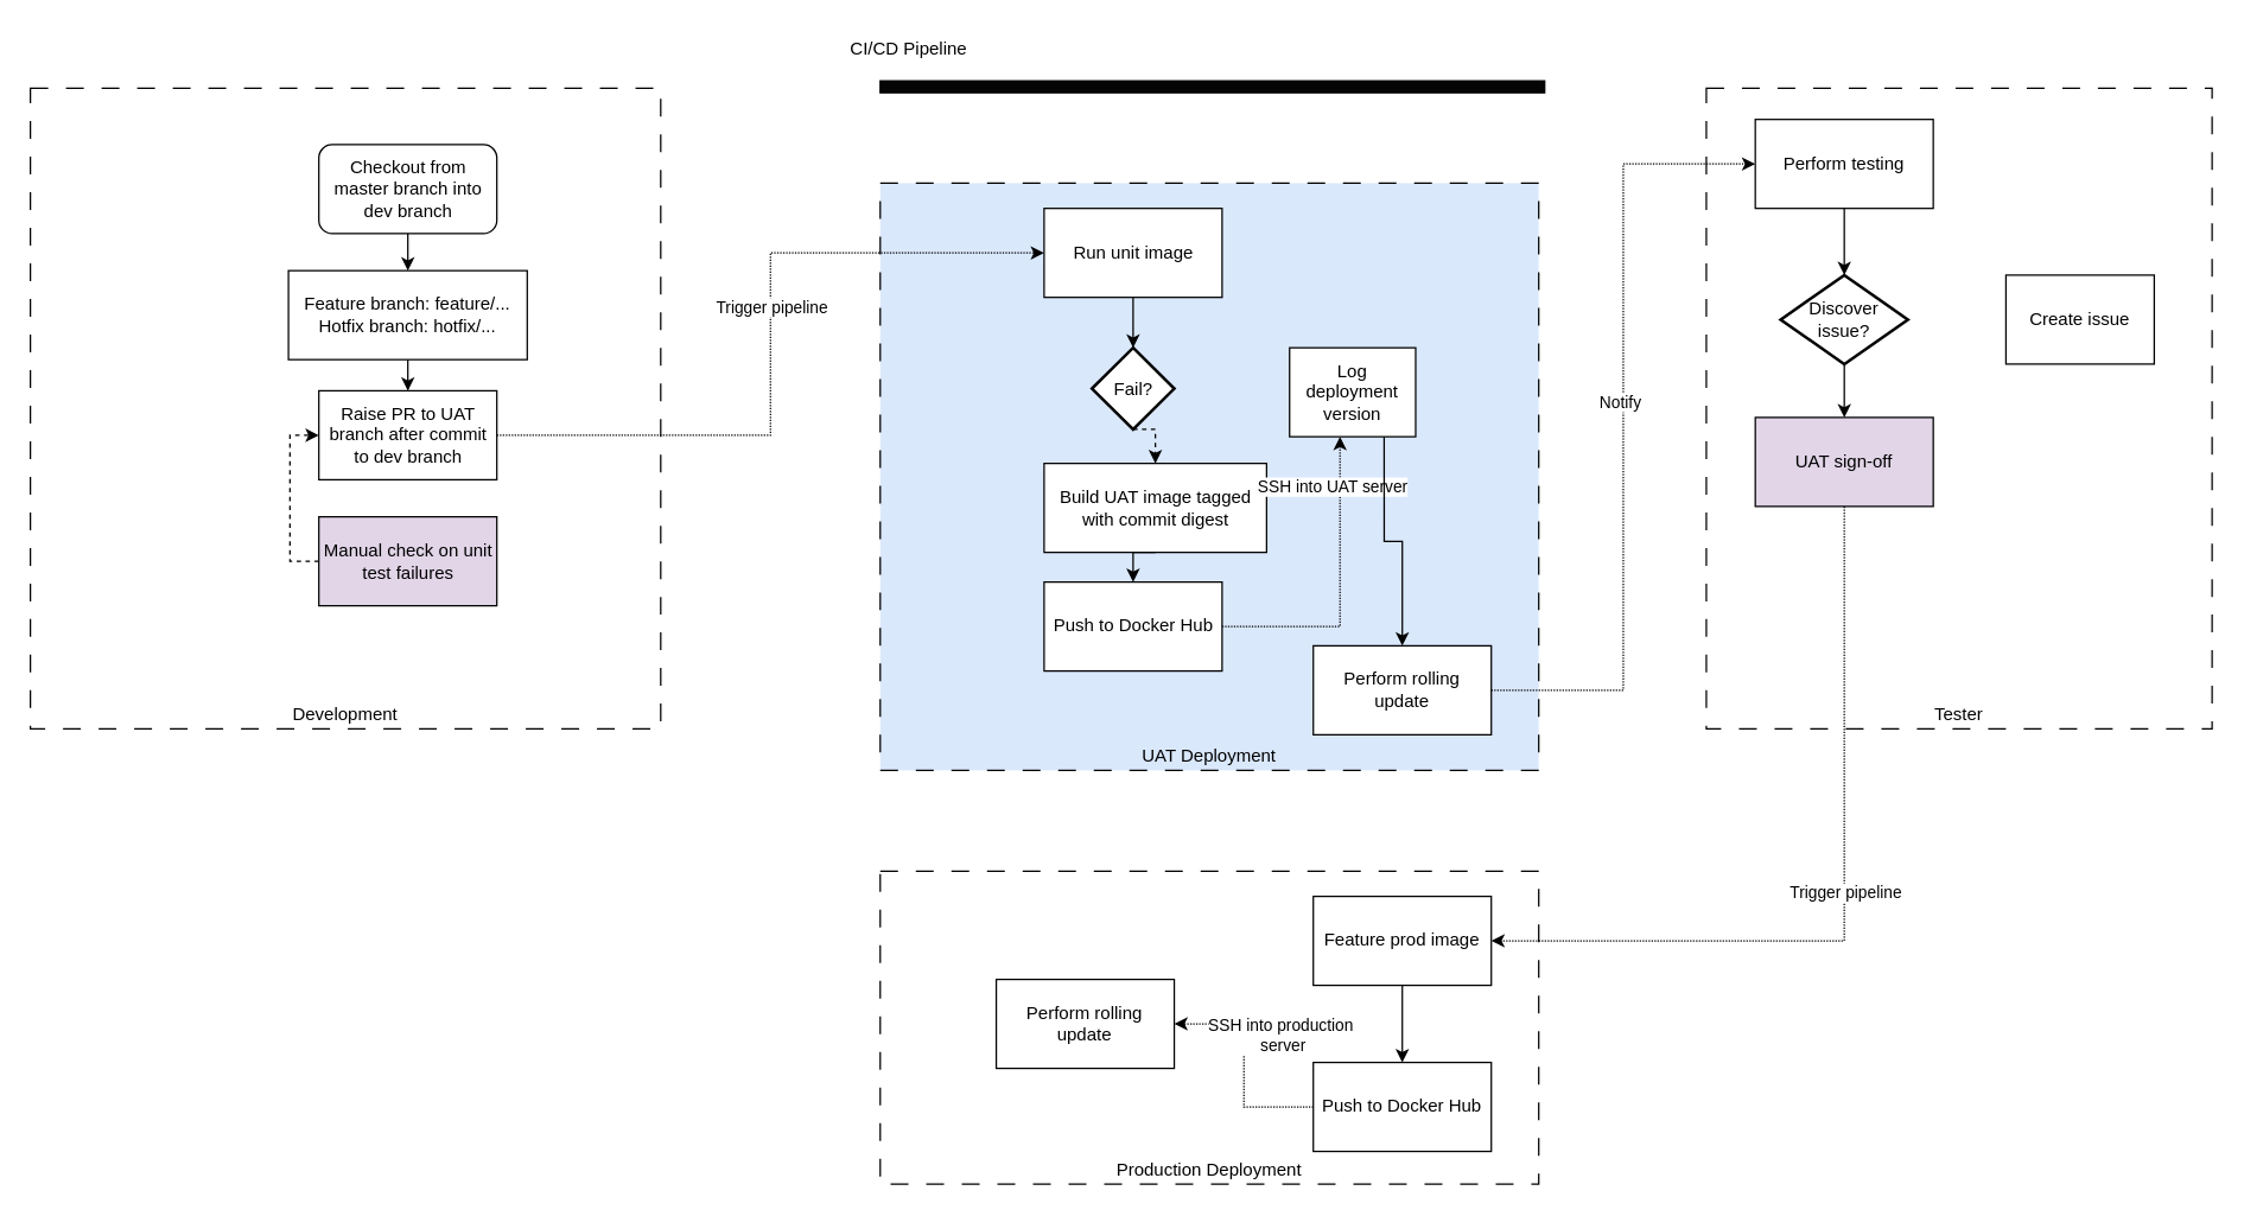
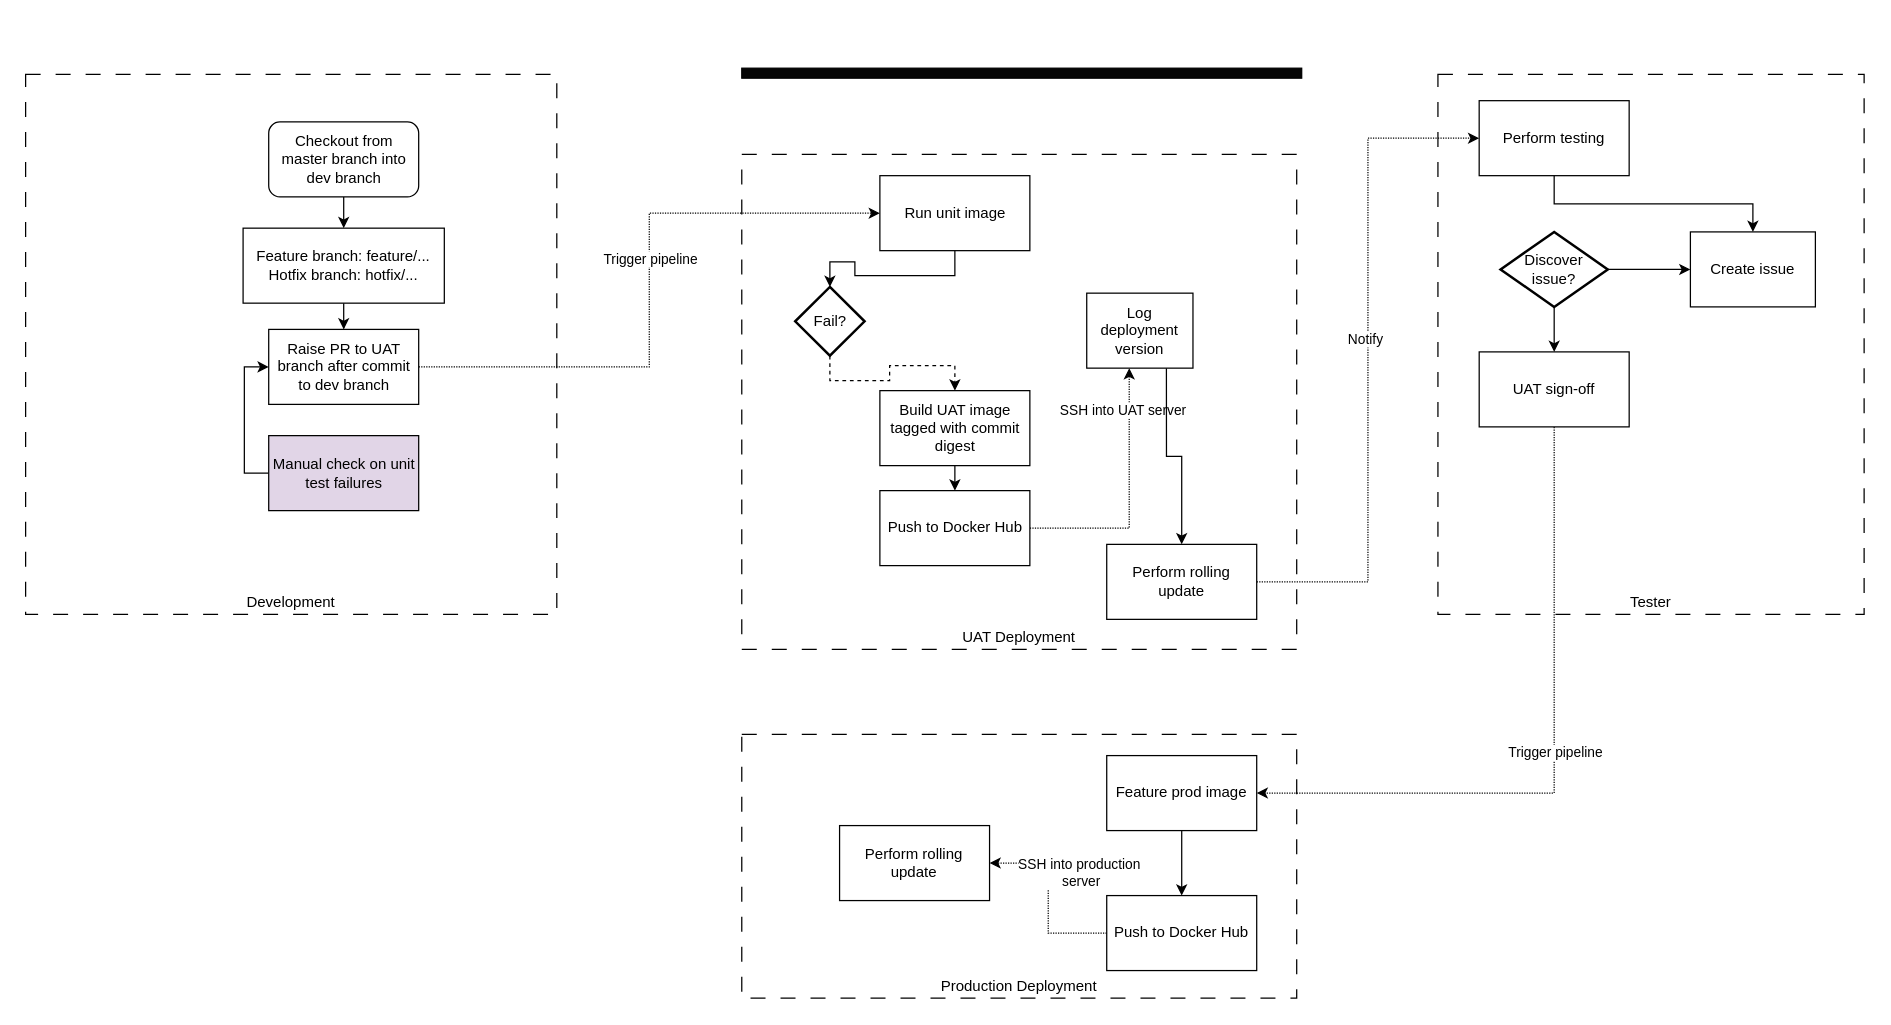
  <mxCell id="0" />
  <mxCell id="1" parent="0" />
  <mxCell id="2" value="Development" style="rounded=0;whiteSpace=wrap;html=1;dashed=1;dashPattern=12 12;verticalAlign=bottom;" vertex="1" parent="1"><mxGeometry x="20" y="59" width="425" height="432" as="geometry" /></mxCell>
- <mxCell id="3" value="UAT Deployment" style="rounded=0;whiteSpace=wrap;html=1;dashed=1;dashPattern=12 12;verticalAlign=bottom;fillColor=#dae8fc;" vertex="1" parent="1"><mxGeometry x="593" y="123" width="444" height="396" as="geometry" /></mxCell>
+ <mxCell id="3" value="UAT Deployment" style="rounded=0;whiteSpace=wrap;html=1;dashed=1;dashPattern=12 12;verticalAlign=bottom;" vertex="1" parent="1"><mxGeometry x="593" y="123" width="444" height="396" as="geometry" /></mxCell>
  <mxCell id="4" value="" style="rounded=0;whiteSpace=wrap;html=1;fillColor=#050505;" vertex="1" parent="1"><mxGeometry x="593" y="54" width="448" height="8" as="geometry" /></mxCell>
  <mxCell id="5" style="edgeStyle=orthogonalEdgeStyle;rounded=0;orthogonalLoop=1;jettySize=auto;html=1;exitX=0.5;exitY=1;exitDx=0;exitDy=0;entryX=0.5;entryY=0;entryDx=0;entryDy=0;" edge="1" parent="1" source="6" target="8"><mxGeometry relative="1" as="geometry" /></mxCell>
  <mxCell id="6" value="Checkout from master branch into dev branch" style="whiteSpace=wrap;html=1;rounded=1;" vertex="1" parent="1"><mxGeometry x="214.5" y="97" width="120" height="60" as="geometry" /></mxCell>
  <mxCell id="7" style="edgeStyle=orthogonalEdgeStyle;rounded=0;orthogonalLoop=1;jettySize=auto;html=1;exitX=0.5;exitY=1;exitDx=0;exitDy=0;" edge="1" parent="1" source="8" target="11"><mxGeometry relative="1" as="geometry" /></mxCell>
  <mxCell id="8" value="Feature branch: feature/...&lt;div&gt;Hotfix branch: hotfix/...&lt;/div&gt;" style="rounded=0;whiteSpace=wrap;html=1;" vertex="1" parent="1"><mxGeometry x="194" y="182" width="161" height="60" as="geometry" /></mxCell>
  <mxCell id="9" style="edgeStyle=orthogonalEdgeStyle;rounded=0;orthogonalLoop=1;jettySize=auto;html=1;exitX=1;exitY=0.5;exitDx=0;exitDy=0;entryX=0;entryY=0.5;entryDx=0;entryDy=0;dashed=1;dashPattern=1 1;" edge="1" parent="1" source="11" target="13"><mxGeometry relative="1" as="geometry" /></mxCell>
  <mxCell id="10" value="Trigger pipeline" style="edgeLabel;html=1;align=center;verticalAlign=middle;resizable=0;points=[];" vertex="1" connectable="0" parent="9"><mxGeometry x="0.104" relative="1" as="geometry"><mxPoint y="1" as="offset" /></mxGeometry></mxCell>
  <mxCell id="11" value="Raise PR to UAT branch after commit to dev branch" style="rounded=0;whiteSpace=wrap;html=1;" vertex="1" parent="1"><mxGeometry x="214.5" y="263" width="120" height="60" as="geometry" /></mxCell>
- <mxCell id="12" value="CI/CD Pipeline" style="text;html=1;align=center;verticalAlign=middle;resizable=0;points=[];autosize=1;strokeColor=none;fillColor=none;" vertex="1" parent="1"><mxGeometry x="563" y="20" width="97" height="26" as="geometry" /></mxCell>
  <mxCell id="13" value="Run unit image" style="rounded=0;whiteSpace=wrap;html=1;" vertex="1" parent="1"><mxGeometry x="703.5" y="140" width="120" height="60" as="geometry" /></mxCell>
  <mxCell id="14" style="edgeStyle=orthogonalEdgeStyle;rounded=0;orthogonalLoop=1;jettySize=auto;html=1;exitX=0.5;exitY=1;exitDx=0;exitDy=0;exitPerimeter=0;entryX=0.5;entryY=0;entryDx=0;entryDy=0;dashed=1;" edge="1" parent="1" source="15" target="20"><mxGeometry relative="1" as="geometry" /></mxCell>
- <mxCell id="15" value="Fail?" style="strokeWidth=2;html=1;shape=mxgraph.flowchart.decision;whiteSpace=wrap;" vertex="1" parent="1"><mxGeometry x="735.75" y="234" width="55.5" height="55" as="geometry" /></mxCell>
+ <mxCell id="15" value="Fail?" style="strokeWidth=2;html=1;shape=mxgraph.flowchart.decision;whiteSpace=wrap;" vertex="1" parent="1"><mxGeometry x="635.75" y="229" width="55.5" height="55" as="geometry" /></mxCell>
  <mxCell id="16" style="edgeStyle=orthogonalEdgeStyle;rounded=0;orthogonalLoop=1;jettySize=auto;html=1;exitX=0.5;exitY=1;exitDx=0;exitDy=0;entryX=0.5;entryY=0;entryDx=0;entryDy=0;entryPerimeter=0;" edge="1" parent="1" source="13" target="15"><mxGeometry relative="1" as="geometry" /></mxCell>
- <mxCell id="17" style="edgeStyle=orthogonalEdgeStyle;rounded=0;orthogonalLoop=1;jettySize=auto;html=1;entryX=0;entryY=0.5;entryDx=0;entryDy=0;dashed=1;" edge="1" parent="1" source="18" target="11"><mxGeometry relative="1" as="geometry"><Array as="points"><mxPoint x="195" y="378" /><mxPoint x="195" y="293" /></Array></mxGeometry></mxCell>
+ <mxCell id="17" style="edgeStyle=orthogonalEdgeStyle;rounded=0;orthogonalLoop=1;jettySize=auto;html=1;entryX=0;entryY=0.5;entryDx=0;entryDy=0;" edge="1" parent="1" source="18" target="11"><mxGeometry relative="1" as="geometry"><Array as="points"><mxPoint x="195" y="378" /><mxPoint x="195" y="293" /></Array></mxGeometry></mxCell>
  <mxCell id="18" value="Manual check on unit test failures" style="rounded=0;whiteSpace=wrap;html=1;fillColor=#e1d5e7;" vertex="1" parent="1"><mxGeometry x="214.5" y="348" width="120" height="60" as="geometry" /></mxCell>
  <mxCell id="19" style="edgeStyle=orthogonalEdgeStyle;rounded=0;orthogonalLoop=1;jettySize=auto;html=1;exitX=0.5;exitY=1;exitDx=0;exitDy=0;entryX=0.5;entryY=0;entryDx=0;entryDy=0;" edge="1" parent="1" source="20" target="23"><mxGeometry relative="1" as="geometry" /></mxCell>
- <mxCell id="20" value="Build UAT image tagged with commit digest" style="rounded=0;whiteSpace=wrap;html=1;" vertex="1" parent="1"><mxGeometry x="703.5" y="312" width="150" height="60" as="geometry" /></mxCell>
+ <mxCell id="20" value="Build UAT image tagged with commit digest" style="rounded=0;whiteSpace=wrap;html=1;" vertex="1" parent="1"><mxGeometry x="703.5" y="312" width="120" height="60" as="geometry" /></mxCell>
  <mxCell id="21" style="edgeStyle=orthogonalEdgeStyle;rounded=0;orthogonalLoop=1;jettySize=auto;html=1;exitX=1;exitY=0.5;exitDx=0;exitDy=0;dashed=1;dashPattern=1 1;" edge="1" parent="1" source="23" target="25"><mxGeometry relative="1" as="geometry"><Array as="points"><mxPoint x="903" y="422" /></Array></mxGeometry></mxCell>
  <mxCell id="22" value="SSH into UAT server" style="edgeLabel;html=1;align=center;verticalAlign=middle;resizable=0;points=[];" vertex="1" connectable="0" parent="21"><mxGeometry x="0.146" y="-2" relative="1" as="geometry"><mxPoint x="-8" y="-55" as="offset" /></mxGeometry></mxCell>
  <mxCell id="23" value="Push to Docker Hub" style="rounded=0;whiteSpace=wrap;html=1;" vertex="1" parent="1"><mxGeometry x="703.5" y="392" width="120" height="60" as="geometry" /></mxCell>
  <mxCell id="24" style="edgeStyle=orthogonalEdgeStyle;rounded=0;orthogonalLoop=1;jettySize=auto;html=1;exitX=0.75;exitY=1;exitDx=0;exitDy=0;" edge="1" parent="1" source="25" target="28"><mxGeometry relative="1" as="geometry" /></mxCell>
  <mxCell id="25" value="Log deployment version" style="rounded=0;whiteSpace=wrap;html=1;" vertex="1" parent="1"><mxGeometry x="869" y="234" width="85" height="60" as="geometry" /></mxCell>
  <mxCell id="26" style="edgeStyle=orthogonalEdgeStyle;rounded=0;orthogonalLoop=1;jettySize=auto;html=1;exitX=1;exitY=0.5;exitDx=0;exitDy=0;entryX=0;entryY=0.5;entryDx=0;entryDy=0;dashed=1;dashPattern=1 1;" edge="1" parent="1" source="28" target="30"><mxGeometry relative="1" as="geometry" /></mxCell>
  <mxCell id="27" value="Notify" style="edgeLabel;html=1;align=center;verticalAlign=middle;resizable=0;points=[];" vertex="1" connectable="0" parent="26"><mxGeometry x="0.066" y="3" relative="1" as="geometry"><mxPoint as="offset" /></mxGeometry></mxCell>
  <mxCell id="28" value="Perform rolling update" style="rounded=0;whiteSpace=wrap;html=1;" vertex="1" parent="1"><mxGeometry x="885" y="435" width="120" height="60" as="geometry" /></mxCell>
  <mxCell id="29" value="Tester" style="rounded=0;whiteSpace=wrap;html=1;dashed=1;dashPattern=12 12;verticalAlign=bottom;fillColor=none;" vertex="1" parent="1"><mxGeometry x="1150" y="59" width="341" height="432" as="geometry" /></mxCell>
  <mxCell id="30" value="Perform testing" style="rounded=0;whiteSpace=wrap;html=1;" vertex="1" parent="1"><mxGeometry x="1183" y="80" width="120" height="60" as="geometry" /></mxCell>
+ <mxCell id="31" style="edgeStyle=orthogonalEdgeStyle;rounded=0;orthogonalLoop=1;jettySize=auto;html=1;exitX=1;exitY=0.5;exitDx=0;exitDy=0;exitPerimeter=0;entryX=0;entryY=0.5;entryDx=0;entryDy=0;" edge="1" parent="1" source="33" target="39"><mxGeometry relative="1" as="geometry" /></mxCell>
  <mxCell id="32" style="edgeStyle=orthogonalEdgeStyle;rounded=0;orthogonalLoop=1;jettySize=auto;html=1;exitX=0.5;exitY=1;exitDx=0;exitDy=0;exitPerimeter=0;entryX=0.5;entryY=0;entryDx=0;entryDy=0;" edge="1" parent="1" source="33" target="38"><mxGeometry relative="1" as="geometry" /></mxCell>
  <mxCell id="33" value="Discover issue?" style="strokeWidth=2;html=1;shape=mxgraph.flowchart.decision;whiteSpace=wrap;" vertex="1" parent="1"><mxGeometry x="1200.13" y="185" width="85.75" height="60" as="geometry" /></mxCell>
- <mxCell id="34" style="edgeStyle=orthogonalEdgeStyle;rounded=0;orthogonalLoop=1;jettySize=auto;html=1;exitX=0.5;exitY=1;exitDx=0;exitDy=0;entryX=0.5;entryY=0;entryDx=0;entryDy=0;entryPerimeter=0;" edge="1" parent="1" source="30" target="33"><mxGeometry relative="1" as="geometry" /></mxCell>
+ <mxCell id="34" style="edgeStyle=orthogonalEdgeStyle;rounded=0;orthogonalLoop=1;jettySize=auto;html=1;exitX=0.5;exitY=1;exitDx=0;exitDy=0;" edge="1" parent="1" source="30" target="39"><mxGeometry relative="1" as="geometry" /></mxCell>
  <mxCell id="35" style="edgeStyle=orthogonalEdgeStyle;rounded=0;orthogonalLoop=1;jettySize=auto;html=1;exitX=0.5;exitY=1;exitDx=0;exitDy=0;exitPerimeter=0;" edge="1" parent="1" source="33" target="33"><mxGeometry relative="1" as="geometry" /></mxCell>
  <mxCell id="36" style="edgeStyle=orthogonalEdgeStyle;rounded=0;orthogonalLoop=1;jettySize=auto;html=1;exitX=0.5;exitY=1;exitDx=0;exitDy=0;entryX=1;entryY=0.5;entryDx=0;entryDy=0;dashed=1;dashPattern=1 1;" edge="1" parent="1" source="38" target="42"><mxGeometry relative="1" as="geometry" /></mxCell>
  <mxCell id="37" value="Trigger pipeline" style="edgeLabel;html=1;align=center;verticalAlign=middle;resizable=0;points=[];" vertex="1" connectable="0" parent="36"><mxGeometry x="-0.017" relative="1" as="geometry"><mxPoint as="offset" /></mxGeometry></mxCell>
- <mxCell id="38" value="UAT sign-off" style="rounded=0;whiteSpace=wrap;html=1;fillColor=#e1d5e7;" vertex="1" parent="1"><mxGeometry x="1183.01" y="281" width="120" height="60" as="geometry" /></mxCell>
+ <mxCell id="38" value="UAT sign-off" style="rounded=0;whiteSpace=wrap;html=1;" vertex="1" parent="1"><mxGeometry x="1183.01" y="281" width="120" height="60" as="geometry" /></mxCell>
  <mxCell id="39" value="Create issue" style="rounded=0;whiteSpace=wrap;html=1;" vertex="1" parent="1"><mxGeometry x="1352" y="185" width="100" height="60" as="geometry" /></mxCell>
  <mxCell id="40" value="Production Deployment" style="rounded=0;whiteSpace=wrap;html=1;dashed=1;dashPattern=12 12;verticalAlign=bottom;fillColor=none;" vertex="1" parent="1"><mxGeometry x="593" y="587" width="444" height="211" as="geometry" /></mxCell>
  <mxCell id="41" style="edgeStyle=orthogonalEdgeStyle;rounded=0;orthogonalLoop=1;jettySize=auto;html=1;exitX=0.5;exitY=1;exitDx=0;exitDy=0;entryX=0.5;entryY=0;entryDx=0;entryDy=0;" edge="1" parent="1" source="42" target="45"><mxGeometry relative="1" as="geometry" /></mxCell>
  <mxCell id="42" value="Feature prod image" style="rounded=0;whiteSpace=wrap;html=1;" vertex="1" parent="1"><mxGeometry x="885" y="604" width="120" height="60" as="geometry" /></mxCell>
  <mxCell id="43" style="edgeStyle=orthogonalEdgeStyle;rounded=0;orthogonalLoop=1;jettySize=auto;html=1;exitX=0;exitY=0.5;exitDx=0;exitDy=0;entryX=1;entryY=0.5;entryDx=0;entryDy=0;dashed=1;dashPattern=1 1;" edge="1" parent="1" source="45" target="46"><mxGeometry relative="1" as="geometry" /></mxCell>
  <mxCell id="44" value="SSH into production&lt;div&gt;&amp;nbsp;server&lt;/div&gt;" style="edgeLabel;html=1;align=center;verticalAlign=middle;resizable=0;points=[];" vertex="1" connectable="0" parent="43"><mxGeometry x="0.146" y="1" relative="1" as="geometry"><mxPoint x="25" y="-9" as="offset" /></mxGeometry></mxCell>
  <mxCell id="45" value="Push to Docker Hub" style="rounded=0;whiteSpace=wrap;html=1;" vertex="1" parent="1"><mxGeometry x="885" y="716" width="120" height="60" as="geometry" /></mxCell>
  <mxCell id="46" value="Perform rolling update" style="rounded=0;whiteSpace=wrap;html=1;" vertex="1" parent="1"><mxGeometry x="671.25" y="660" width="120" height="60" as="geometry" /></mxCell>
